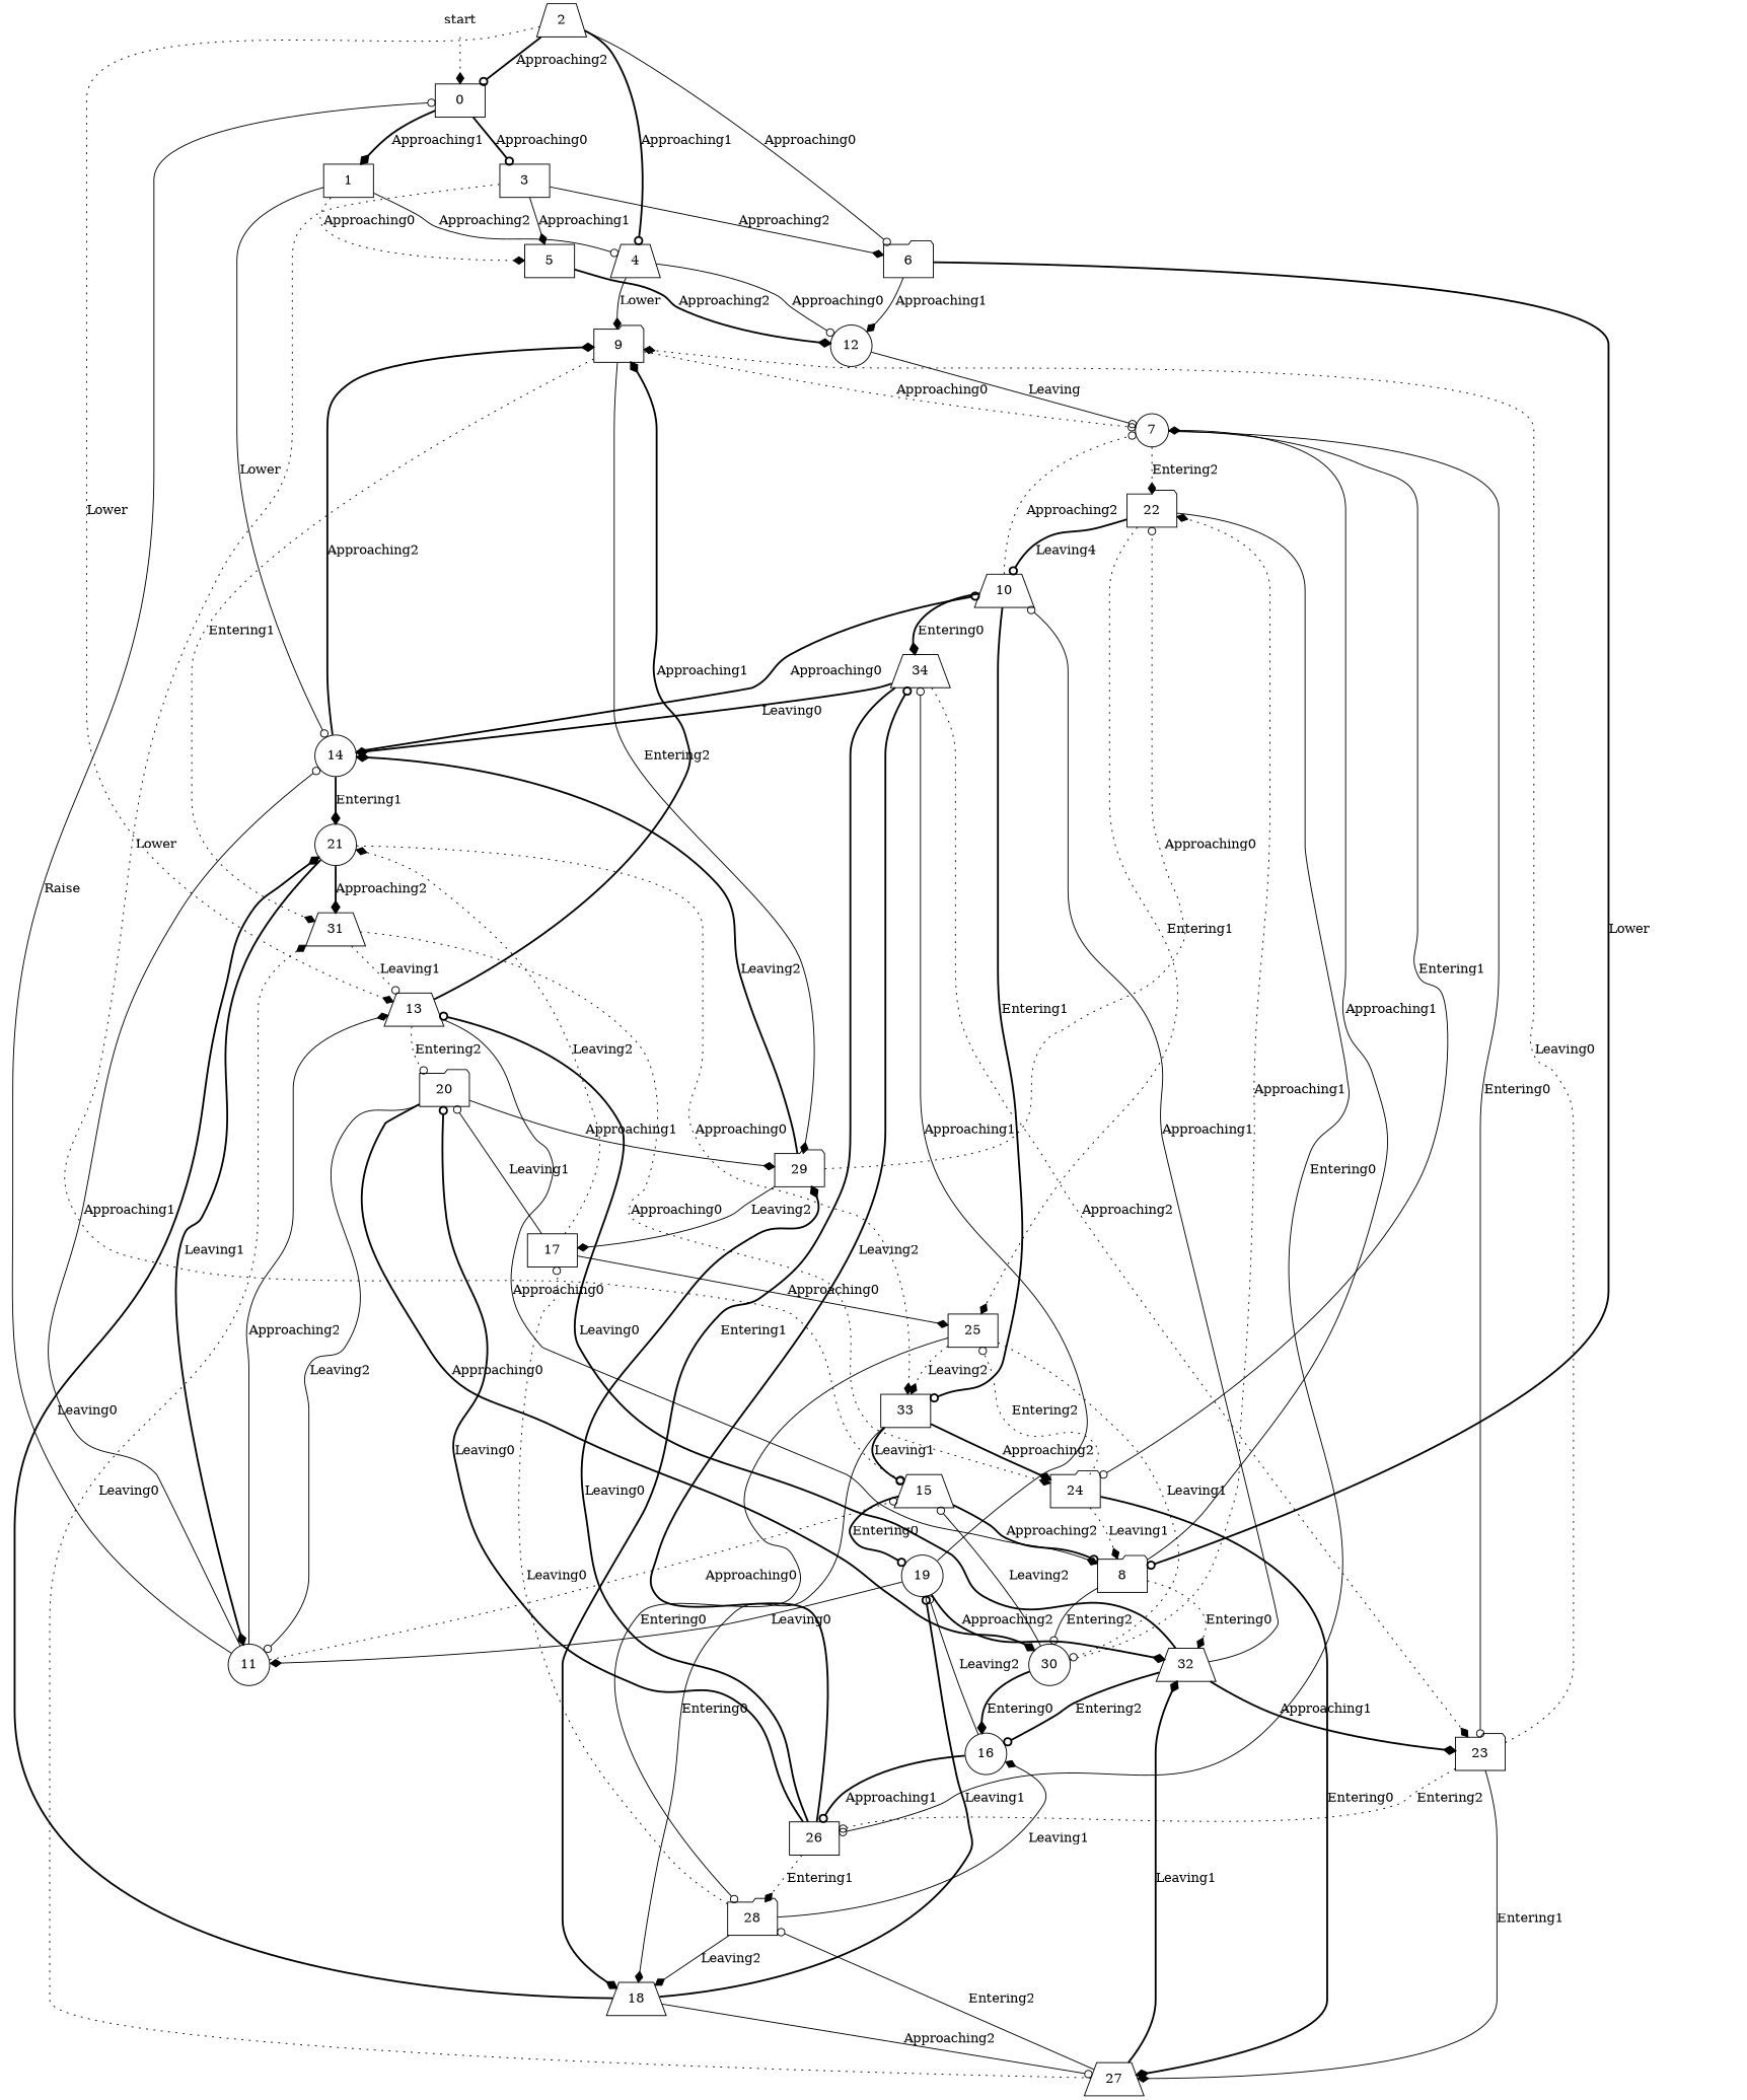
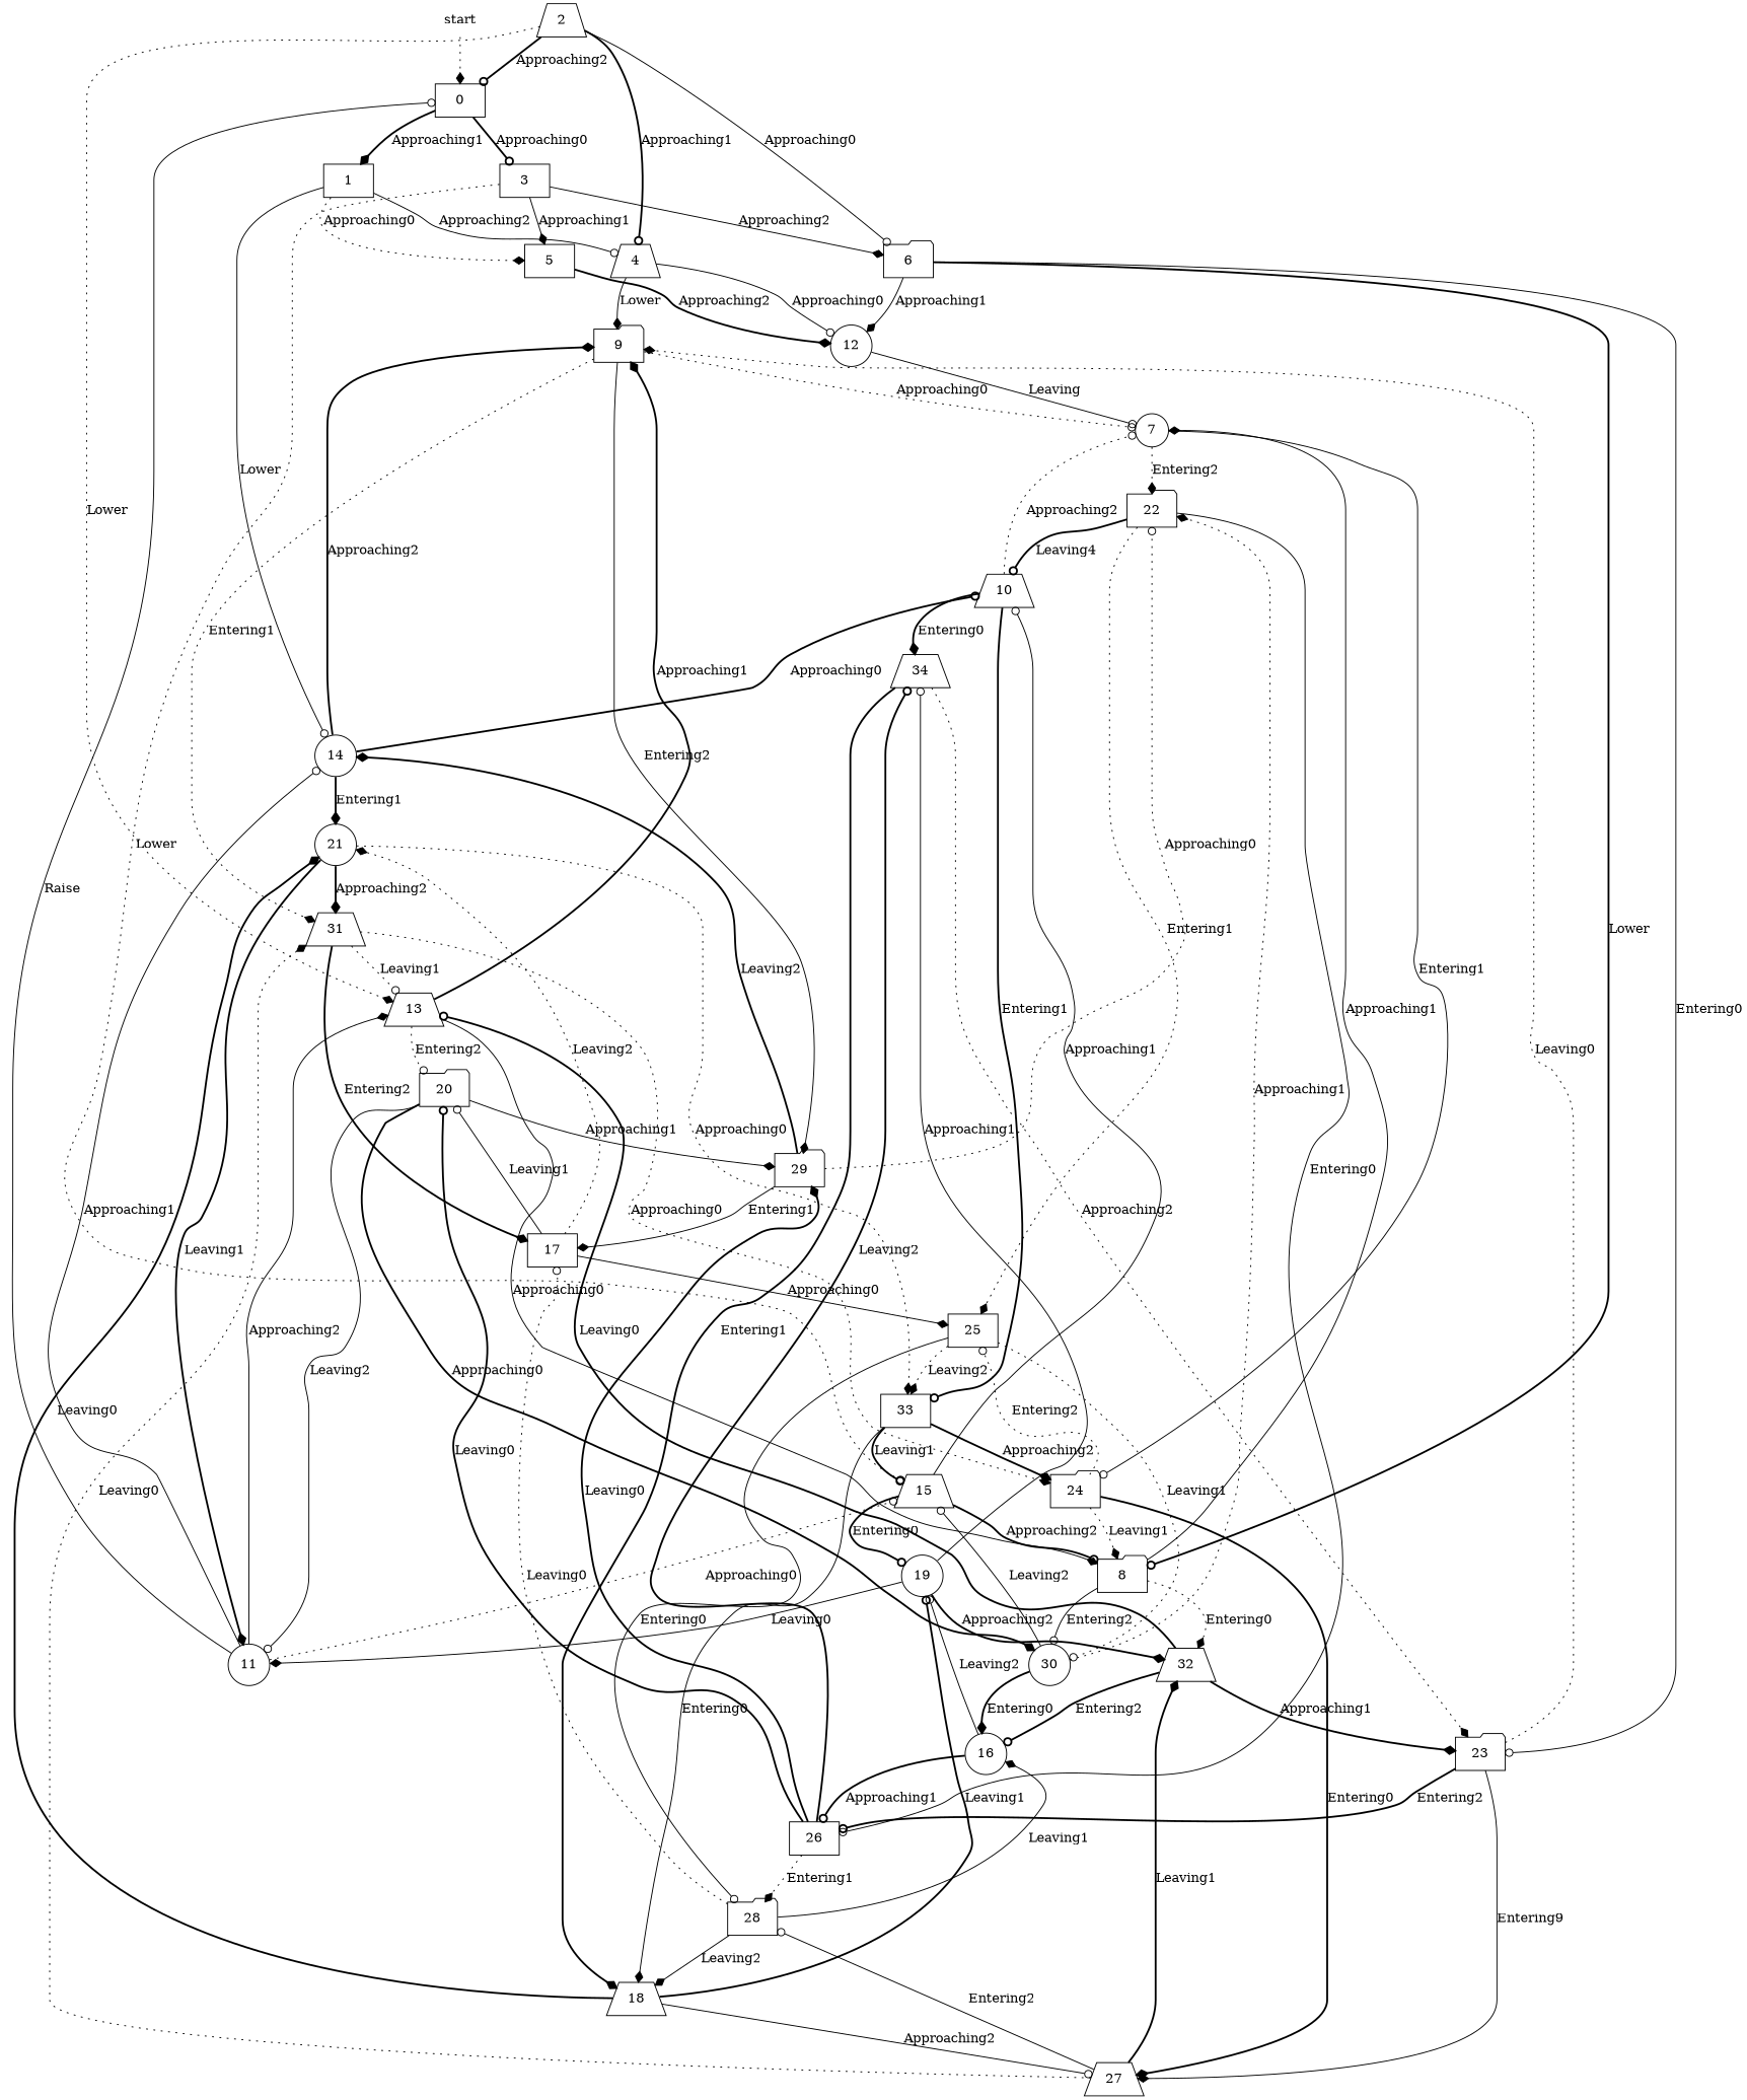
  digraph {
    node [shape=trapezium]
    edge [arrowhead=diamond style=bold]
    0 [shape=box]
    1 [shape=box]
    3 [shape=box]
    4
    5 [shape=box]
    14 [shape=circle]
    2
    6 [shape=folder]
    13
    15
    9 [shape=folder]
    12 [shape=circle]
    10
    21 [shape=circle]
    8 [shape=folder]
    20 [shape=folder]
    19 [shape=circle]
    7 [shape=circle]
    29 [shape=folder]
    31
    33 [shape=box]
    34
    30 [shape=circle]
    32
    22 [shape=folder]
    23 [shape=folder]
    24 [shape=folder]
    26 [shape=box]
    25 [shape=box]
    27
    16 [shape=circle]
    17 [shape=box]
    18
    11 [shape=circle]
    28 [shape=folder]
    n36 [label=start shape=none]
    0 -> 1 [label=Approaching1]
    0 -> 3 [arrowhead=odot label=Approaching0]
    1 -> 4 [arrowhead=odot label=Approaching2 style=solid]
    1 -> 5 [label=Approaching0 style=dotted]
    1 -> 14 [arrowhead=odot label=Lower style=solid]
    3 -> 5 [label=Approaching1 style=solid]
    3 -> 6 [label=Approaching2 style=solid]
    3 -> 15 [arrowhead=odot label=Lower style=dotted]
    4 -> 9 [label=Lower style=solid]
    4 -> 12 [arrowhead=odot label=Approaching0 style=solid]
    5 -> 12 [label=Approaching2]
    14 -> 9 [label=Approaching2]
    14 -> 10 [arrowhead=odot label=Approaching0]
    14 -> 21 [label=Entering1]
    2 -> 0 [arrowhead=odot label=Approaching2]
    2 -> 4 [arrowhead=odot label=Approaching1]
    2 -> 6 [arrowhead=odot label=Approaching0 style=solid]
    2 -> 13 [label=Lower style=dotted]
    6 -> 12 [label=Approaching1 style=solid]
    6 -> 8 [arrowhead=odot label=Lower]
    13 -> 9 [label=Approaching1]
    13 -> 8 [label=Approaching0 style=solid]
    13 -> 20 [arrowhead=odot label=Entering2 style=dotted]
-   32 -> 10 [arrowhead=odot label=Approaching1 style=solid]
+   15 -> 10 [arrowhead=odot label=Approaching1 style=solid]
    15 -> 8 [arrowhead=odot label=Approaching2]
    15 -> 19 [arrowhead=odot label=Entering0]
    9 -> 7 [arrowhead=odot label=Approaching0 style=dotted]
    9 -> 29 [label=Entering2 style=solid]
    9 -> 31 [label=Entering1 style=dotted]
    12 -> 7 [arrowhead=odot label=Leaving style=solid]
    10 -> 7 [arrowhead=odot label=Approaching2 style=dotted]
    10 -> 33 [arrowhead=odot label=Entering1]
    10 -> 34 [label=Entering0]
    21 -> 31 [label=Approaching2]
    21 -> 33 [label=Approaching0 style=dotted]
    21 -> 11 [label=Leaving1]
    8 -> 7 [label=Approaching1 style=solid]
    8 -> 30 [arrowhead=odot label=Entering2 style=solid]
    8 -> 32 [label=Entering0 style=dotted]
    20 -> 29 [label=Approaching1 style=solid]
    20 -> 30 [label=Approaching0]
    20 -> 11 [arrowhead=odot label=Leaving2 style=solid]
    19 -> 34 [arrowhead=odot label=Approaching1 style=solid]
    19 -> 32 [label=Approaching2]
    19 -> 11 [label=Leaving0 style=solid]
    7 -> 22 [label=Entering2 style=dotted]
-   7 -> 23 [arrowhead=odot label=Entering0 style=solid]
+   6 -> 23 [arrowhead=odot label=Entering0 style=solid]
    7 -> 24 [arrowhead=odot label=Entering1 style=solid]
    29 -> 14 [label=Leaving2]
    29 -> 22 [arrowhead=odot label=Approaching0 style=dotted]
-   29 -> 17 [label=Leaving2 style=solid]
+   29 -> 17 [label=Entering1 style=solid]
    31 -> 13 [arrowhead=odot label=Leaving1 style=dotted]
    31 -> 24 [label=Approaching0 style=dotted]
+   31 -> 17 [label=Entering2]
    33 -> 15 [arrowhead=odot label=Leaving1]
    33 -> 24 [label=Approaching2]
    33 -> 18 [label=Entering0 style=solid]
-   34 -> 14 [label=Leaving0]
    34 -> 23 [label=Approaching2 style=dotted]
    34 -> 18 [label=Entering1]
    30 -> 15 [arrowhead=odot label=Leaving2 style=solid]
    30 -> 22 [label=Approaching1 style=dotted]
    30 -> 16 [label=Entering0]
    32 -> 13 [arrowhead=odot label=Leaving0]
    32 -> 23 [label=Approaching1]
    32 -> 16 [arrowhead=odot label=Entering2]
    22 -> 10 [arrowhead=odot label=Leaving4]
    22 -> 26 [arrowhead=odot label=Entering0 style=solid]
    22 -> 25 [label=Entering1 style=dotted]
    23 -> 9 [label=Leaving0 style=dotted]
-   23 -> 26 [arrowhead=odot label=Entering2 style=dotted]
-   23 -> 27 [label=Entering1 style=solid]
+   23 -> 26 [arrowhead=odot label=Entering2]
+   23 -> 27 [label=Entering9 style=solid]
    24 -> 8 [label=Leaving1 style=dotted]
    24 -> 25 [arrowhead=odot label=Entering2 style=dotted]
    24 -> 27 [label=Entering0]
    26 -> 20 [arrowhead=odot label=Leaving0]
    26 -> 29 [label=Leaving0]
    26 -> 34 [arrowhead=odot label=Leaving2]
    26 -> 28 [label=Entering1 style=dotted]
    25 -> 33 [label=Leaving2 style=dotted]
    25 -> 30 [arrowhead=odot label=Leaving1 style=dotted]
    25 -> 28 [arrowhead=odot label=Entering0 style=solid]
    27 -> 31 [label=Leaving0 style=dotted]
    27 -> 32 [label=Leaving1]
    27 -> 28 [arrowhead=odot label=Entering2 style=solid]
    16 -> 19 [arrowhead=odot label=Leaving2 style=solid]
    16 -> 26 [arrowhead=odot label=Approaching1]
    17 -> 21 [label=Leaving2 style=dotted]
    17 -> 20 [arrowhead=odot label=Leaving1 style=solid]
    17 -> 25 [label=Approaching0 style=solid]
    18 -> 21 [label=Leaving0]
    18 -> 19 [arrowhead=odot label=Leaving1]
    18 -> 27 [arrowhead=odot label=Approaching2 style=solid]
    11 -> 0 [arrowhead=odot label=Raise style=solid]
    11 -> 14 [arrowhead=odot label=Approaching1 style=solid]
    11 -> 13 [label=Approaching2 style=solid]
    11 -> 15 [arrowhead=odot label=Approaching0 style=dotted]
    28 -> 16 [label=Leaving1 style=solid]
    28 -> 17 [arrowhead=odot label=Leaving0 style=dotted]
    28 -> 18 [label=Leaving2 style=solid]
    n36 -> 0 [style=dotted]
  }
